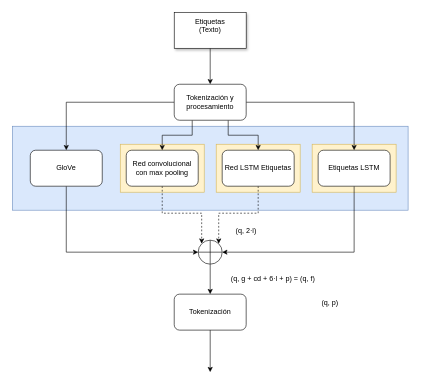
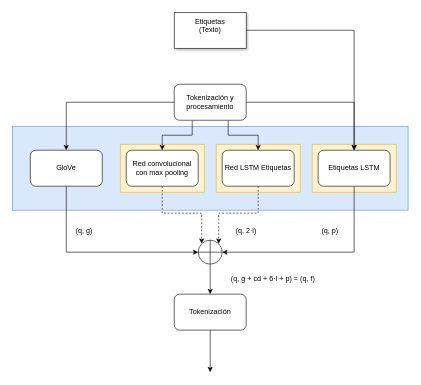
  <mxCell id="0" />
  <mxCell id="1" parent="0" />
  <mxCell id="2" value="" style="rounded=0;whiteSpace=wrap;fillColor=#dae8fc;strokeColor=#6c8ebf;" vertex="1" parent="1"><mxGeometry x="20" y="210" width="660" height="140" as="geometry" /></mxCell>
  <mxCell id="3" value="" style="rounded=0;whiteSpace=wrap;shadow=0;sketch=0;fillColor=#fff2cc;strokeColor=#d6b656;" vertex="1" parent="1"><mxGeometry x="520" y="240" width="140" height="80" as="geometry" /></mxCell>
  <mxCell id="4" value="" style="rounded=0;whiteSpace=wrap;shadow=0;sketch=0;fillColor=#fff2cc;strokeColor=#d6b656;" vertex="1" parent="1"><mxGeometry x="360" y="240" width="140" height="80" as="geometry" /></mxCell>
  <mxCell id="5" value="" style="rounded=0;whiteSpace=wrap;shadow=0;sketch=0;fillColor=#fff2cc;strokeColor=#d6b656;" vertex="1" parent="1"><mxGeometry x="200" y="240" width="140" height="80" as="geometry" /></mxCell>
- <mxCell id="6" value="" style="edgeStyle=orthogonalEdgeStyle;rounded=0;orthogonalLoop=1;jettySize=auto;" edge="1" parent="1" source="7" target="12"><mxGeometry relative="1" as="geometry" /></mxCell>
+ <mxCell id="6" value="" style="edgeStyle=orthogonalEdgeStyle;rounded=0;orthogonalLoop=1;jettySize=auto;" edge="1" parent="1" source="7" target="22"><mxGeometry relative="1" as="geometry" /></mxCell>
  <mxCell id="7" value="Etiquetas&#10;(Texto)&#10;" style="rounded=0;whiteSpace=wrap;shadow=1;sketch=0;" vertex="1" parent="1"><mxGeometry x="290" y="20" width="120" height="60" as="geometry" /></mxCell>
  <mxCell id="8" value="" style="edgeStyle=orthogonalEdgeStyle;rounded=0;orthogonalLoop=1;jettySize=auto;exitX=0;exitY=0.5;exitDx=0;exitDy=0;" edge="1" parent="1" source="12" target="14"><mxGeometry relative="1" as="geometry" /></mxCell>
  <mxCell id="9" value="" style="edgeStyle=orthogonalEdgeStyle;rounded=0;orthogonalLoop=1;jettySize=auto;" edge="1" parent="1" source="12" target="16"><mxGeometry relative="1" as="geometry"><Array as="points"><mxPoint x="320" y="225" /><mxPoint x="270" y="225" /></Array></mxGeometry></mxCell>
  <mxCell id="10" value="" style="edgeStyle=orthogonalEdgeStyle;rounded=0;orthogonalLoop=1;jettySize=auto;exitX=0.75;exitY=1;exitDx=0;exitDy=0;" edge="1" parent="1" source="12" target="18"><mxGeometry relative="1" as="geometry" /></mxCell>
  <mxCell id="11" value="" style="edgeStyle=orthogonalEdgeStyle;rounded=0;orthogonalLoop=1;jettySize=auto;exitX=1;exitY=0.5;exitDx=0;exitDy=0;" edge="1" parent="1" source="12" target="22"><mxGeometry relative="1" as="geometry" /></mxCell>
  <mxCell id="12" value="Tokenización y procesamiento" style="rounded=1;whiteSpace=wrap;" vertex="1" parent="1"><mxGeometry x="290" y="140" width="120" height="60" as="geometry" /></mxCell>
  <mxCell id="13" value="" style="edgeStyle=orthogonalEdgeStyle;rounded=0;orthogonalLoop=1;jettySize=auto;entryX=0;entryY=0.5;entryDx=0;entryDy=0;entryPerimeter=0;" edge="1" parent="1" source="14" target="20"><mxGeometry relative="1" as="geometry"><mxPoint x="110" y="420" as="targetPoint" /><Array as="points"><mxPoint x="110" y="420" /></Array></mxGeometry></mxCell>
  <mxCell id="14" value="GloVe" style="rounded=1;whiteSpace=wrap;" vertex="1" parent="1"><mxGeometry x="50" y="250" width="120" height="60" as="geometry" /></mxCell>
  <mxCell id="15" value="" style="edgeStyle=orthogonalEdgeStyle;rounded=0;orthogonalLoop=1;jettySize=auto;exitX=0.5;exitY=1;exitDx=0;exitDy=0;entryX=0.145;entryY=0.145;entryDx=0;entryDy=0;entryPerimeter=0;strokeColor=default;jumpStyle=gap;dashed=1;" edge="1" parent="1" source="16" target="20"><mxGeometry relative="1" as="geometry" /></mxCell>
  <mxCell id="16" value="Red convolucional con max pooling" style="rounded=1;whiteSpace=wrap;" vertex="1" parent="1"><mxGeometry x="210" y="250" width="120" height="60" as="geometry" /></mxCell>
  <mxCell id="17" value="" style="edgeStyle=orthogonalEdgeStyle;rounded=0;jumpStyle=gap;orthogonalLoop=1;jettySize=auto;entryX=0.855;entryY=0.145;entryDx=0;entryDy=0;entryPerimeter=0;dashed=1;strokeColor=default;" edge="1" parent="1" source="18" target="20"><mxGeometry relative="1" as="geometry" /></mxCell>
  <mxCell id="18" value="Red LSTM Etiquetas" style="rounded=1;whiteSpace=wrap;" vertex="1" parent="1"><mxGeometry x="370" y="250" width="120" height="60" as="geometry" /></mxCell>
  <mxCell id="19" value="" style="edgeStyle=orthogonalEdgeStyle;rounded=0;orthogonalLoop=1;jettySize=auto;entryX=0.5;entryY=0;entryDx=0;entryDy=0;" edge="1" parent="1" source="20" target="24"><mxGeometry relative="1" as="geometry" /></mxCell>
  <mxCell id="20" value="" style="verticalLabelPosition=bottom;verticalAlign=top;shape=mxgraph.flowchart.summing_function;" vertex="1" parent="1"><mxGeometry x="330" y="400" width="40" height="40" as="geometry" /></mxCell>
  <mxCell id="21" value="" style="edgeStyle=orthogonalEdgeStyle;rounded=0;orthogonalLoop=1;jettySize=auto;exitX=0.5;exitY=1;exitDx=0;exitDy=0;entryX=1;entryY=0.5;entryDx=0;entryDy=0;entryPerimeter=0;" edge="1" parent="1" source="22" target="20"><mxGeometry relative="1" as="geometry" /></mxCell>
  <mxCell id="22" value="Etiquetas LSTM" style="rounded=1;whiteSpace=wrap;" vertex="1" parent="1"><mxGeometry x="530" y="250" width="120" height="60" as="geometry" /></mxCell>
  <mxCell id="23" value="" style="edgeStyle=orthogonalEdgeStyle;rounded=0;orthogonalLoop=1;jettySize=auto;exitX=0.5;exitY=1;exitDx=0;exitDy=0;" edge="1" parent="1" source="12" target="12"><mxGeometry relative="1" as="geometry" /></mxCell>
  <mxCell id="24" value="Tokenización" style="rounded=1;whiteSpace=wrap;" vertex="1" parent="1"><mxGeometry x="290" y="490" width="120" height="60" as="geometry" /></mxCell>
+ <mxCell id="25" value="(q, g)" style="text;strokeColor=none;fillColor=none;align=center;verticalAlign=middle;whiteSpace=wrap;rounded=0;shadow=1;sketch=0;" vertex="1" parent="1"><mxGeometry x="110" y="370" width="60" height="30" as="geometry" /></mxCell>
  <mxCell id="26" value="(q, 2·l)" style="text;strokeColor=none;fillColor=none;align=center;verticalAlign=middle;whiteSpace=wrap;rounded=0;shadow=1;sketch=0;" vertex="1" parent="1"><mxGeometry x="380" y="370" width="60" height="30" as="geometry" /></mxCell>
- <mxCell id="27" value="(q, p)" style="text;strokeColor=none;fillColor=none;align=center;verticalAlign=middle;whiteSpace=wrap;rounded=0;shadow=1;sketch=0;" vertex="1" parent="1"><mxGeometry x="520" y="490" width="60" height="30" as="geometry" /></mxCell>
+ <mxCell id="27" value="(q, p)" style="text;strokeColor=none;fillColor=none;align=center;verticalAlign=middle;whiteSpace=wrap;rounded=0;shadow=1;sketch=0;" vertex="1" parent="1"><mxGeometry x="520" y="370" width="60" height="30" as="geometry" /></mxCell>
  <mxCell id="28" value="(q, g + cd + 6·l + p) = (q, f)" style="text;strokeColor=none;fillColor=none;align=center;verticalAlign=middle;whiteSpace=wrap;rounded=0;shadow=1;sketch=0;" vertex="1" parent="1"><mxGeometry x="360" y="450" width="190" height="30" as="geometry" /></mxCell>
  <mxCell id="29" value="" style="endArrow=classic;html=1;rounded=0;exitX=0.5;exitY=1;exitDx=0;exitDy=0;" edge="1" parent="1" source="24"><mxGeometry width="50" height="50" relative="1" as="geometry"><mxPoint x="360" y="630" as="sourcePoint" /><mxPoint x="350" y="620" as="targetPoint" /></mxGeometry></mxCell>
